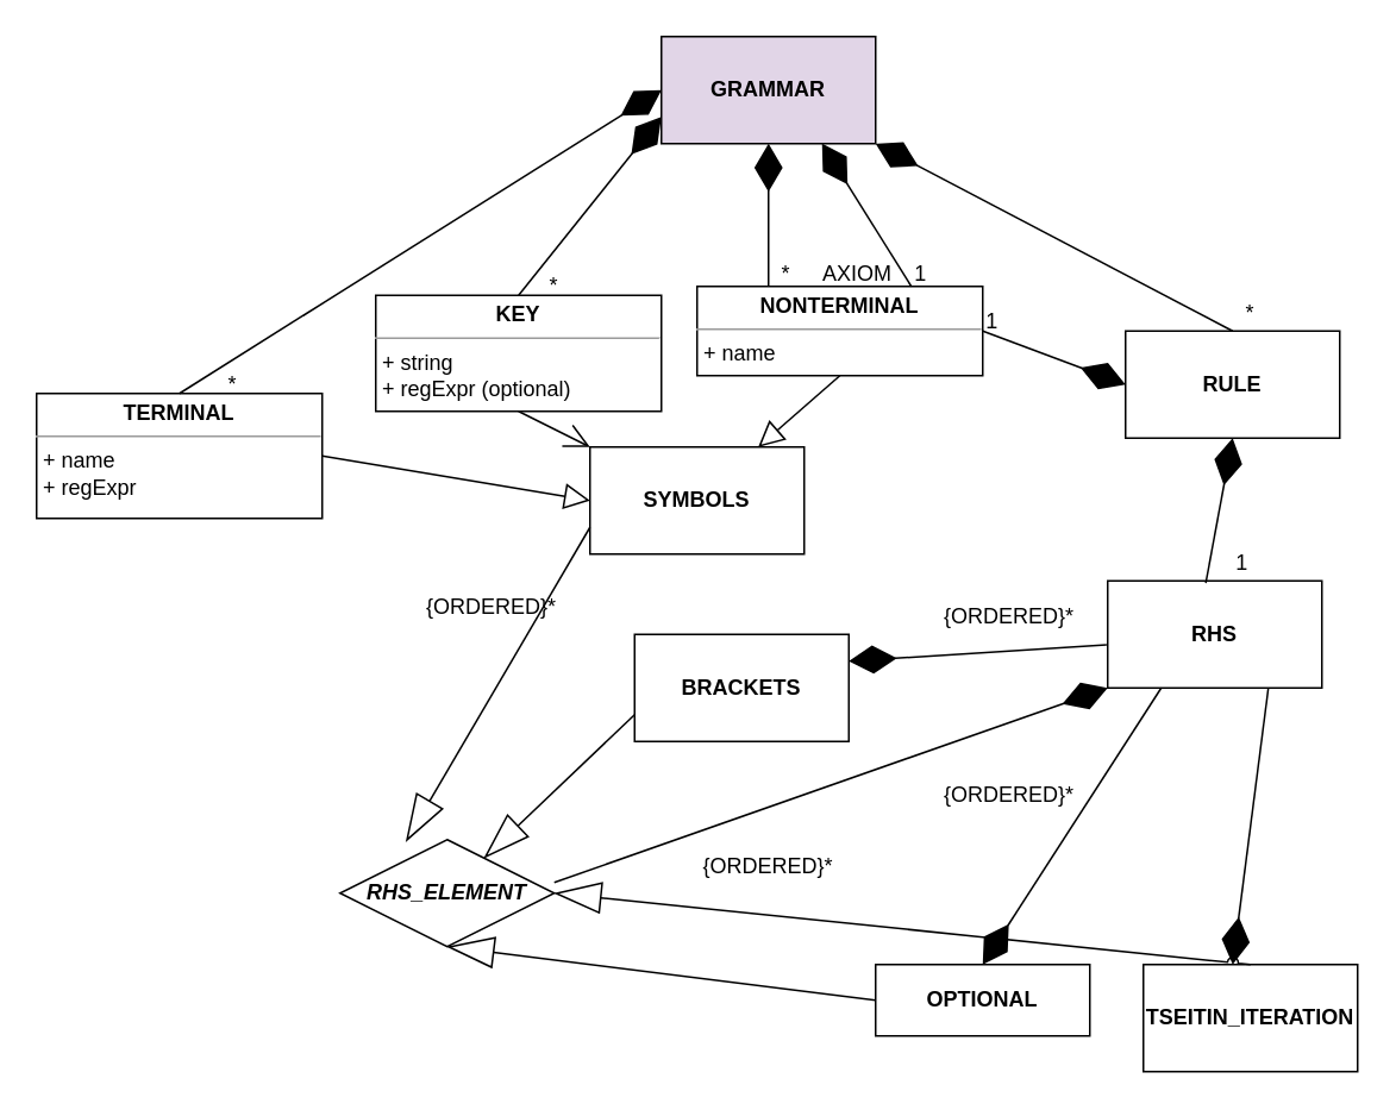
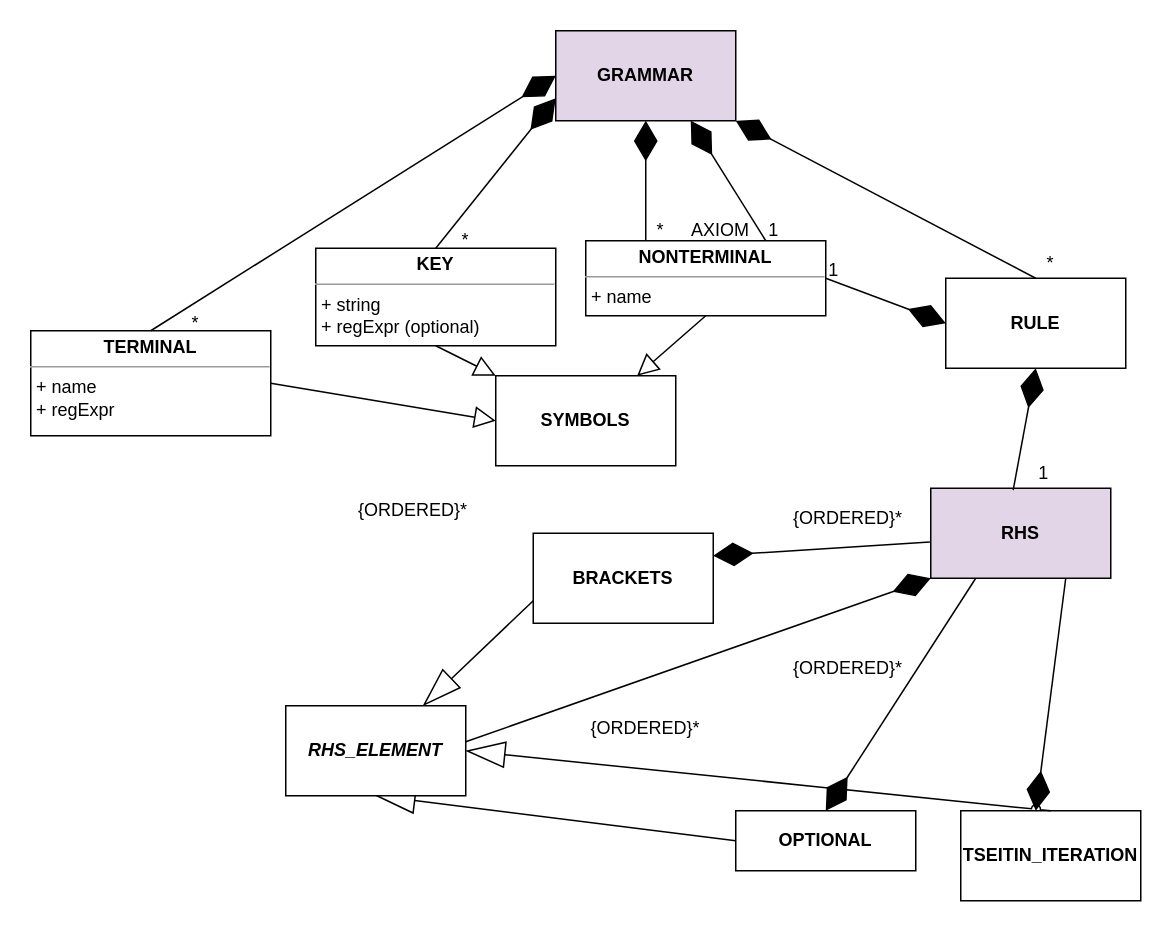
  <mxCell id="0" />
  <mxCell id="1" parent="0" />
  <mxCell id="2" value="&lt;b&gt;GRAMMAR&lt;/b&gt;" style="rounded=0;whiteSpace=wrap;html=1;fillColor=#e1d5e7;" parent="1" vertex="1"><mxGeometry x="370" y="20" width="120" height="60" as="geometry" /></mxCell>
  <mxCell id="3" value="&lt;p style=&quot;margin:0px;margin-top:4px;text-align:center;&quot;&gt;&lt;b&gt;TERMINAL&lt;/b&gt;&lt;/p&gt;&lt;hr size=&quot;1&quot;&gt;&lt;p style=&quot;margin:0px;margin-left:4px;&quot;&gt;+ name&lt;/p&gt;&lt;p style=&quot;margin:0px;margin-left:4px;&quot;&gt;+ regExpr&lt;/p&gt;" style="verticalAlign=top;align=left;overflow=fill;fontSize=12;fontFamily=Helvetica;html=1;" parent="1" vertex="1"><mxGeometry x="20" y="220" width="160" height="70" as="geometry" /></mxCell>
  <mxCell id="4" value="&lt;p style=&quot;margin:0px;margin-top:4px;text-align:center;&quot;&gt;&lt;b&gt;NONTERMINAL&lt;/b&gt;&lt;/p&gt;&lt;hr size=&quot;1&quot;&gt;&lt;p style=&quot;margin:0px;margin-left:4px;&quot;&gt;+ name&lt;/p&gt;" style="verticalAlign=top;align=left;overflow=fill;fontSize=12;fontFamily=Helvetica;html=1;" parent="1" vertex="1"><mxGeometry x="390" y="160" width="160" height="50" as="geometry" /></mxCell>
  <mxCell id="5" value="&lt;p style=&quot;margin:0px;margin-top:4px;text-align:center;&quot;&gt;&lt;b&gt;KEY&lt;/b&gt;&lt;/p&gt;&lt;hr size=&quot;1&quot;&gt;&lt;p style=&quot;margin:0px;margin-left:4px;&quot;&gt;+ string&lt;/p&gt;&lt;p style=&quot;margin:0px;margin-left:4px;&quot;&gt;+ regExpr (optional)&lt;/p&gt;" style="verticalAlign=top;align=left;overflow=fill;fontSize=12;fontFamily=Helvetica;html=1;" parent="1" vertex="1"><mxGeometry x="210" y="165" width="160" height="65" as="geometry" /></mxCell>
  <mxCell id="6" value="" style="endArrow=diamondThin;endFill=1;endSize=24;html=1;rounded=0;exitX=0.5;exitY=0;exitDx=0;exitDy=0;entryX=0;entryY=0.5;entryDx=0;entryDy=0;" parent="1" source="3" target="2" edge="1"><mxGeometry width="160" relative="1" as="geometry"><mxPoint x="490" y="280" as="sourcePoint" /><mxPoint x="190" y="-20" as="targetPoint" /></mxGeometry></mxCell>
  <mxCell id="7" value="*" style="text;html=1;strokeColor=none;fillColor=none;align=center;verticalAlign=middle;whiteSpace=wrap;rounded=0;" parent="1" vertex="1"><mxGeometry x="300" y="145" width="20" height="30" as="geometry" /></mxCell>
  <mxCell id="8" value="" style="endArrow=diamondThin;endFill=1;endSize=24;html=1;rounded=0;exitX=0.5;exitY=0;exitDx=0;exitDy=0;entryX=0;entryY=0.75;entryDx=0;entryDy=0;" parent="1" source="5" target="2" edge="1"><mxGeometry width="160" relative="1" as="geometry"><mxPoint x="345" y="30" as="sourcePoint" /><mxPoint x="300" y="80" as="targetPoint" /></mxGeometry></mxCell>
  <mxCell id="9" value="" style="endArrow=diamondThin;endFill=1;endSize=24;html=1;rounded=0;exitX=0.25;exitY=0;exitDx=0;exitDy=0;entryX=0.5;entryY=1;entryDx=0;entryDy=0;" parent="1" source="4" target="2" edge="1"><mxGeometry width="160" relative="1" as="geometry"><mxPoint x="471" y="91" as="sourcePoint" /><mxPoint x="474" y="100" as="targetPoint" /></mxGeometry></mxCell>
  <mxCell id="10" value="*" style="text;html=1;strokeColor=none;fillColor=none;align=center;verticalAlign=middle;whiteSpace=wrap;rounded=0;" parent="1" vertex="1"><mxGeometry x="430" y="137.5" width="20" height="30" as="geometry" /></mxCell>
  <mxCell id="11" value="&lt;b&gt;RULE&lt;/b&gt;" style="rounded=0;whiteSpace=wrap;html=1;" parent="1" vertex="1"><mxGeometry x="630" y="185" width="120" height="60" as="geometry" /></mxCell>
  <mxCell id="12" value="" style="endArrow=diamondThin;endFill=1;endSize=24;html=1;exitX=0.5;exitY=0;exitDx=0;exitDy=0;entryX=1;entryY=1;entryDx=0;entryDy=0;curved=1;" parent="1" source="11" target="2" edge="1"><mxGeometry width="160" relative="1" as="geometry"><mxPoint x="750" y="90" as="sourcePoint" /><mxPoint x="540" y="-15" as="targetPoint" /></mxGeometry></mxCell>
  <mxCell id="13" value="&lt;b&gt;SYMBOLS&lt;/b&gt;" style="rounded=0;whiteSpace=wrap;html=1;" parent="1" vertex="1"><mxGeometry x="330" y="250" width="120" height="60" as="geometry" /></mxCell>
  <mxCell id="14" value="" style="endArrow=block;endFill=0;endSize=12;html=1;curved=1;exitX=1;exitY=0.5;exitDx=0;exitDy=0;entryX=0;entryY=0.5;entryDx=0;entryDy=0;" parent="1" source="3" target="13" edge="1"><mxGeometry width="160" relative="1" as="geometry"><mxPoint x="490" y="120" as="sourcePoint" /><mxPoint x="650" y="120" as="targetPoint" /></mxGeometry></mxCell>
  <mxCell id="15" value="" style="endArrow=block;endFill=0;endSize=12;html=1;exitX=0.5;exitY=1;exitDx=0;exitDy=0;strokeColor=default;rounded=0;jumpStyle=arc;" parent="1" source="4" target="13" edge="1"><mxGeometry width="160" relative="1" as="geometry"><mxPoint x="280" y="295" as="sourcePoint" /><mxPoint x="370" y="343" as="targetPoint" /></mxGeometry></mxCell>
  <mxCell id="16" value="" style="endArrow=diamondThin;endFill=1;endSize=24;html=1;exitX=1;exitY=0.5;exitDx=0;exitDy=0;entryX=0;entryY=0.5;entryDx=0;entryDy=0;rounded=0;jumpStyle=arc;" parent="1" source="4" target="11" edge="1"><mxGeometry width="160" relative="1" as="geometry"><mxPoint x="390" y="238" as="sourcePoint" /><mxPoint x="750" y="250" as="targetPoint" /></mxGeometry></mxCell>
- <mxCell id="17" value="&lt;b&gt;RHS&lt;/b&gt;" style="rounded=0;whiteSpace=wrap;html=1;" parent="1" vertex="1"><mxGeometry x="620" y="325" width="120" height="60" as="geometry" /></mxCell>
+ <mxCell id="17" value="&lt;b&gt;RHS&lt;/b&gt;" style="rounded=0;whiteSpace=wrap;html=1;fillColor=#e1d5e7;" parent="1" vertex="1"><mxGeometry x="620" y="325" width="120" height="60" as="geometry" /></mxCell>
  <mxCell id="18" value="" style="endArrow=diamondThin;endFill=1;endSize=24;html=1;exitX=0.458;exitY=0.021;exitDx=0;exitDy=0;entryX=0.5;entryY=1;entryDx=0;entryDy=0;rounded=0;jumpStyle=arc;exitPerimeter=0;" parent="1" source="17" target="11" edge="1"><mxGeometry width="160" relative="1" as="geometry"><mxPoint x="560" y="220" as="sourcePoint" /><mxPoint x="750" y="320" as="targetPoint" /></mxGeometry></mxCell>
- <mxCell id="19" value="" style="endArrow=blockThin;endFill=0;endSize=24;html=1;entryX=0.308;entryY=0.017;entryDx=0;entryDy=0;rounded=0;jumpStyle=arc;entryPerimeter=0;exitX=0;exitY=0.75;exitDx=0;exitDy=0;" parent="1" source="13" target="37" edge="1"><mxGeometry width="160" relative="1" as="geometry"><mxPoint x="330" y="300" as="sourcePoint" /><mxPoint x="750" y="380" as="targetPoint" /></mxGeometry></mxCell>
  <mxCell id="20" value="{ORDERED}*" style="text;html=1;strokeColor=none;fillColor=none;align=center;verticalAlign=middle;whiteSpace=wrap;rounded=0;" parent="1" vertex="1"><mxGeometry x="230" y="325" width="90" height="30" as="geometry" /></mxCell>
  <mxCell id="21" value="&lt;b&gt;BRACKETS&lt;/b&gt;" style="rounded=0;whiteSpace=wrap;html=1;" parent="1" vertex="1"><mxGeometry x="355" y="355" width="120" height="60" as="geometry" /></mxCell>
  <mxCell id="22" value="" style="endArrow=diamondThin;endFill=1;endSize=24;html=1;exitX=-0.005;exitY=0.598;exitDx=0;exitDy=0;entryX=1;entryY=0.25;entryDx=0;entryDy=0;rounded=0;jumpStyle=arc;exitPerimeter=0;" parent="1" source="17" target="21" edge="1"><mxGeometry width="160" relative="1" as="geometry"><mxPoint x="460" y="360" as="sourcePoint" /><mxPoint x="564" y="380" as="targetPoint" /></mxGeometry></mxCell>
  <mxCell id="23" value="{ORDERED}*" style="text;html=1;strokeColor=none;fillColor=none;align=center;verticalAlign=middle;whiteSpace=wrap;rounded=0;" parent="1" vertex="1"><mxGeometry x="520" y="330" width="90" height="30" as="geometry" /></mxCell>
  <mxCell id="24" value="" style="endArrow=blockThin;endFill=0;endSize=24;html=1;rounded=0;jumpStyle=arc;exitX=0;exitY=0.75;exitDx=0;exitDy=0;" parent="1" source="21" target="37" edge="1"><mxGeometry width="160" relative="1" as="geometry"><mxPoint x="470" y="480" as="sourcePoint" /><mxPoint x="460" y="445" as="targetPoint" /></mxGeometry></mxCell>
  <mxCell id="25" value="&lt;b&gt;OPTIONAL&lt;/b&gt;" style="rounded=0;whiteSpace=wrap;html=1;" parent="1" vertex="1"><mxGeometry x="490" y="540" width="120" height="40" as="geometry" /></mxCell>
  <mxCell id="26" value="" style="endArrow=diamondThin;endFill=1;endSize=24;html=1;exitX=0.25;exitY=1;exitDx=0;exitDy=0;entryX=0.5;entryY=0;entryDx=0;entryDy=0;rounded=0;jumpStyle=arc;" parent="1" source="17" target="25" edge="1"><mxGeometry width="160" relative="1" as="geometry"><mxPoint x="563" y="416" as="sourcePoint" /><mxPoint x="430" y="395" as="targetPoint" /></mxGeometry></mxCell>
  <mxCell id="27" value="" style="endArrow=blockThin;endFill=0;endSize=24;html=1;entryX=0.5;entryY=1;entryDx=0;entryDy=0;rounded=0;jumpStyle=arc;exitX=0;exitY=0.5;exitDx=0;exitDy=0;" parent="1" source="25" target="37" edge="1"><mxGeometry width="160" relative="1" as="geometry"><mxPoint x="410" y="580" as="sourcePoint" /><mxPoint x="564" y="440" as="targetPoint" /></mxGeometry></mxCell>
  <mxCell id="28" value="{ORDERED}*" style="text;html=1;strokeColor=none;fillColor=none;align=center;verticalAlign=middle;whiteSpace=wrap;rounded=0;" parent="1" vertex="1"><mxGeometry x="520" y="430" width="90" height="30" as="geometry" /></mxCell>
  <mxCell id="29" value="&lt;b&gt;TSEITIN_ITERATION&lt;/b&gt;" style="rounded=0;whiteSpace=wrap;html=1;" parent="1" vertex="1"><mxGeometry x="640" y="540" width="120" height="60" as="geometry" /></mxCell>
  <mxCell id="30" value="" style="endArrow=diamondThin;endFill=1;endSize=24;html=1;exitX=0.75;exitY=1;exitDx=0;exitDy=0;rounded=0;jumpStyle=arc;" parent="1" source="17" edge="1"><mxGeometry width="160" relative="1" as="geometry"><mxPoint x="594" y="440" as="sourcePoint" /><mxPoint x="690" y="540" as="targetPoint" /></mxGeometry></mxCell>
  <mxCell id="31" value="" style="endArrow=blockThin;endFill=0;endSize=24;html=1;entryX=1;entryY=0.5;entryDx=0;entryDy=0;rounded=0;jumpStyle=arc;exitX=0.5;exitY=0;exitDx=0;exitDy=0;" parent="1" source="29" target="37" edge="1"><mxGeometry width="160" relative="1" as="geometry"><mxPoint x="530" y="570" as="sourcePoint" /><mxPoint x="624" y="440" as="targetPoint" /></mxGeometry></mxCell>
- <mxCell id="32" value="" style="endArrow=open;endFill=0;endSize=12;html=1;curved=1;exitX=0.5;exitY=1;exitDx=0;exitDy=0;entryX=0;entryY=0;entryDx=0;entryDy=0;" parent="1" source="5" target="13" edge="1"><mxGeometry width="160" relative="1" as="geometry"><mxPoint x="280" y="295" as="sourcePoint" /><mxPoint x="350" y="313" as="targetPoint" /></mxGeometry></mxCell>
+ <mxCell id="32" value="" style="endArrow=block;endFill=0;endSize=12;html=1;curved=1;exitX=0.5;exitY=1;exitDx=0;exitDy=0;entryX=0;entryY=0;entryDx=0;entryDy=0;" parent="1" source="5" target="13" edge="1"><mxGeometry width="160" relative="1" as="geometry"><mxPoint x="280" y="295" as="sourcePoint" /><mxPoint x="350" y="313" as="targetPoint" /></mxGeometry></mxCell>
  <mxCell id="33" value="*" style="text;html=1;strokeColor=none;fillColor=none;align=center;verticalAlign=middle;whiteSpace=wrap;rounded=0;" parent="1" vertex="1"><mxGeometry x="120" y="200" width="20" height="30" as="geometry" /></mxCell>
  <mxCell id="34" value="AXIOM" style="text;html=1;strokeColor=none;fillColor=none;align=center;verticalAlign=middle;whiteSpace=wrap;rounded=0;" parent="1" vertex="1"><mxGeometry x="455" y="145" width="50" height="15" as="geometry" /></mxCell>
  <mxCell id="35" value="*" style="text;html=1;strokeColor=none;fillColor=none;align=center;verticalAlign=middle;whiteSpace=wrap;rounded=0;" parent="1" vertex="1"><mxGeometry x="690" y="160" width="20" height="30" as="geometry" /></mxCell>
  <mxCell id="36" value="" style="endArrow=diamondThin;endFill=1;endSize=24;html=1;rounded=0;exitX=0.75;exitY=0;exitDx=0;exitDy=0;entryX=0.75;entryY=1;entryDx=0;entryDy=0;" parent="1" source="4" target="2" edge="1"><mxGeometry width="160" relative="1" as="geometry"><mxPoint x="480" y="170" as="sourcePoint" /><mxPoint x="480" y="0" as="targetPoint" /></mxGeometry></mxCell>
- <mxCell id="37" value="&lt;b&gt;&lt;i&gt;RHS_ELEMENT&lt;/i&gt;&lt;/b&gt;" style="rhombus;whiteSpace=wrap;html=1;" parent="1" vertex="1"><mxGeometry x="190" y="470" width="120" height="60" as="geometry" /></mxCell>
+ <mxCell id="37" value="&lt;b&gt;&lt;i&gt;RHS_ELEMENT&lt;/i&gt;&lt;/b&gt;" style="rounded=0;whiteSpace=wrap;html=1;" parent="1" vertex="1"><mxGeometry x="190" y="470" width="120" height="60" as="geometry" /></mxCell>
  <mxCell id="38" value="" style="endArrow=diamondThin;endFill=1;endSize=24;html=1;exitX=1;exitY=0.4;exitDx=0;exitDy=0;rounded=0;jumpStyle=arc;exitPerimeter=0;entryX=0;entryY=1;entryDx=0;entryDy=0;" parent="1" source="37" target="17" edge="1"><mxGeometry width="160" relative="1" as="geometry"><mxPoint x="563" y="416" as="sourcePoint" /><mxPoint x="560" y="410" as="targetPoint" /></mxGeometry></mxCell>
  <mxCell id="39" value="{ORDERED}*" style="text;html=1;strokeColor=none;fillColor=none;align=center;verticalAlign=middle;whiteSpace=wrap;rounded=0;" parent="1" vertex="1"><mxGeometry x="385" y="470" width="90" height="30" as="geometry" /></mxCell>
  <mxCell id="40" value="1" style="text;html=1;align=center;verticalAlign=middle;resizable=0;points=[];autosize=1;strokeColor=none;fillColor=none;" parent="1" vertex="1"><mxGeometry x="540" y="165" width="30" height="30" as="geometry" /></mxCell>
  <mxCell id="41" value="1" style="text;html=1;align=center;verticalAlign=middle;resizable=0;points=[];autosize=1;strokeColor=none;fillColor=none;" parent="1" vertex="1"><mxGeometry x="500" y="137.5" width="30" height="30" as="geometry" /></mxCell>
  <mxCell id="42" value="1" style="text;html=1;align=center;verticalAlign=middle;resizable=0;points=[];autosize=1;strokeColor=none;fillColor=none;" parent="1" vertex="1"><mxGeometry x="680" y="300" width="30" height="30" as="geometry" /></mxCell>
